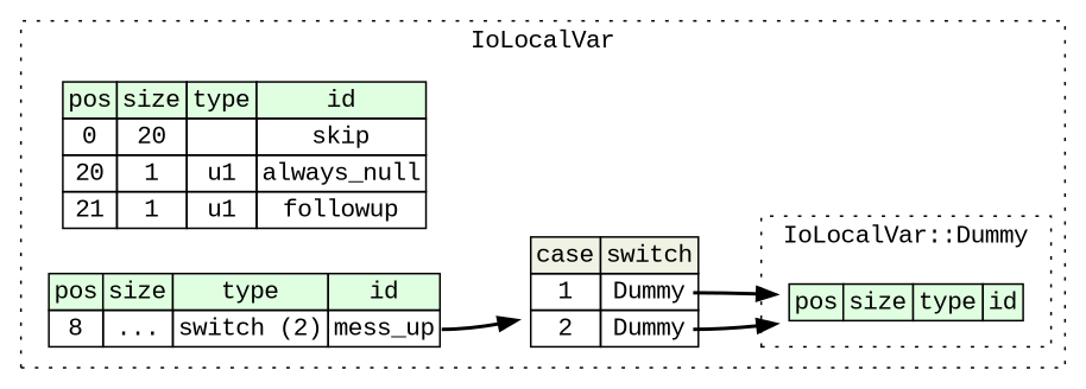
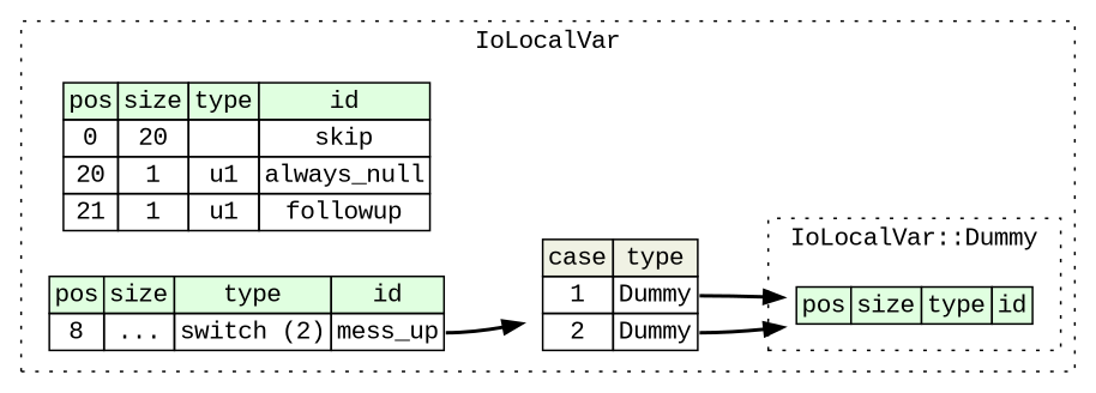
  digraph {
    rankdir=LR
    fontname="Liberation Mono"
    node [shape=plaintext fontname="Liberation Mono"]
    edge [style=bold fontname="Liberation Mono"]
    n1 [label=<<TABLE BORDER="0" CELLBORDER="1" CELLSPACING="0"> 				<TR><TD BGCOLOR="#E0FFE0">pos</TD><TD BGCOLOR="#E0FFE0">size</TD><TD BGCOLOR="#E0FFE0">type</TD><TD BGCOLOR="#E0FFE0">id</TD></TR> 			</TABLE>>]
    n2 [label=<<TABLE BORDER="0" CELLBORDER="1" CELLSPACING="0"> 			<TR><TD BGCOLOR="#E0FFE0">pos</TD><TD BGCOLOR="#E0FFE0">size</TD><TD BGCOLOR="#E0FFE0">type</TD><TD BGCOLOR="#E0FFE0">id</TD></TR> 			<TR><TD PORT="skip_pos">0</TD><TD PORT="skip_size">20</TD><TD></TD><TD PORT="skip_type">skip</TD></TR> 			<TR><TD PORT="always_null_pos">20</TD><TD PORT="always_null_size">1</TD><TD>u1</TD><TD PORT="always_null_type">always_null</TD></TR> 			<TR><TD PORT="followup_pos">21</TD><TD PORT="followup_size">1</TD><TD>u1</TD><TD PORT="followup_type">followup</TD></TR> 		</TABLE>>]
    n3 [label=<<TABLE BORDER="0" CELLBORDER="1" CELLSPACING="0"> 			<TR><TD BGCOLOR="#E0FFE0">pos</TD><TD BGCOLOR="#E0FFE0">size</TD><TD BGCOLOR="#E0FFE0">type</TD><TD BGCOLOR="#E0FFE0">id</TD></TR> 			<TR><TD PORT="mess_up_pos">8</TD><TD PORT="mess_up_size">...</TD><TD>switch (2)</TD><TD PORT="mess_up_type">mess_up</TD></TR> 		</TABLE>>]
-   n4 [label=<<TABLE BORDER="0" CELLBORDER="1" CELLSPACING="0"> 	<TR><TD BGCOLOR="#F0F2E4">case</TD><TD BGCOLOR="#F0F2E4">switch</TD></TR> 	<TR><TD>1</TD><TD PORT="case0">Dummy</TD></TR> 	<TR><TD>2</TD><TD PORT="case1">Dummy</TD></TR> </TABLE>>]
+   n4 [label=<<TABLE BORDER="0" CELLBORDER="1" CELLSPACING="0"> 	<TR><TD BGCOLOR="#F0F2E4">case</TD><TD BGCOLOR="#F0F2E4">type</TD></TR> 	<TR><TD>1</TD><TD PORT="case0">Dummy</TD></TR> 	<TR><TD>2</TD><TD PORT="case1">Dummy</TD></TR> </TABLE>>]
    subgraph cluster_1 {
      label=IoLocalVar
      style=dotted
      n2
      n3
      n4
      subgraph cluster_2 {
        label="IoLocalVar::Dummy"
        style=dotted
        n1
      }
    }
    n3 -> n4 [tailport=mess_up_type]
    n4 -> n1 [tailport=case0]
    n4 -> n1 [tailport=case1]
  }
